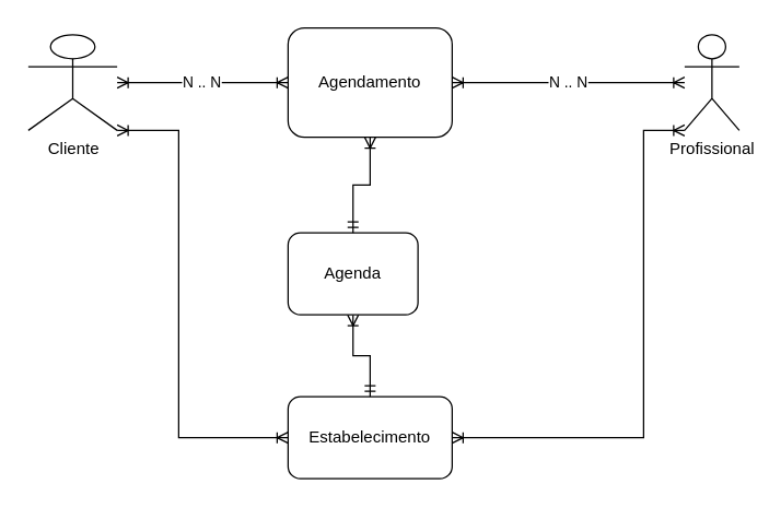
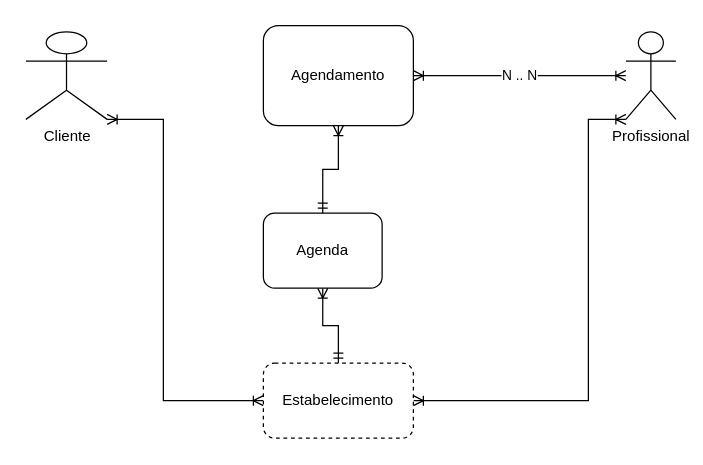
  <mxCell id="0" />
  <mxCell id="1" parent="0" />
  <mxCell id="2" style="edgeStyle=orthogonalEdgeStyle;rounded=0;orthogonalLoop=1;jettySize=auto;html=1;exitX=1;exitY=1;exitDx=0;exitDy=0;exitPerimeter=0;entryX=0;entryY=0.5;entryDx=0;entryDy=0;startArrow=ERoneToMany;startFill=0;endArrow=ERoneToMany;endFill=0;" parent="1" source="3" target="12" edge="1"><mxGeometry relative="1" as="geometry"><Array as="points"><mxPoint x="130" y="95" /><mxPoint x="130" y="320" /></Array></mxGeometry></mxCell>
  <mxCell id="3" value="Cliente" style="shape=umlActor;verticalLabelPosition=bottom;verticalAlign=top;html=1;outlineConnect=0;" parent="1" vertex="1"><mxGeometry x="20" y="25" width="65" height="70" as="geometry" /></mxCell>
  <mxCell id="4" value="" style="edgeStyle=orthogonalEdgeStyle;rounded=0;orthogonalLoop=1;jettySize=auto;html=1;startArrow=ERoneToMany;startFill=0;endArrow=ERmandOne;endFill=0;" parent="1" source="5" target="12" edge="1"><mxGeometry relative="1" as="geometry" /></mxCell>
  <mxCell id="5" value="Agenda" style="rounded=1;whiteSpace=wrap;html=1;" parent="1" vertex="1"><mxGeometry x="210" y="170" width="95" height="60" as="geometry" /></mxCell>
  <mxCell id="6" style="edgeStyle=orthogonalEdgeStyle;rounded=0;orthogonalLoop=1;jettySize=auto;html=1;entryX=1;entryY=0.5;entryDx=0;entryDy=0;startArrow=ERoneToMany;startFill=0;endArrow=ERoneToMany;endFill=0;exitX=0;exitY=1;exitDx=0;exitDy=0;exitPerimeter=0;" parent="1" source="7" target="12" edge="1"><mxGeometry relative="1" as="geometry"><mxPoint x="520" y="100" as="sourcePoint" /><Array as="points"><mxPoint x="470" y="95" /><mxPoint x="470" y="320" /></Array></mxGeometry></mxCell>
  <mxCell id="7" value="Profissional" style="shape=umlActor;verticalLabelPosition=bottom;verticalAlign=top;html=1;outlineConnect=0;" parent="1" vertex="1"><mxGeometry x="500" y="25" width="40" height="70" as="geometry" /></mxCell>
- <mxCell id="8" value="N .. N" style="edgeStyle=orthogonalEdgeStyle;rounded=0;orthogonalLoop=1;jettySize=auto;html=1;startArrow=ERoneToMany;startFill=0;endArrow=ERoneToMany;endFill=0;" parent="1" source="11" target="3" edge="1"><mxGeometry relative="1" as="geometry" /></mxCell>
  <mxCell id="9" value="N .. N" style="edgeStyle=orthogonalEdgeStyle;rounded=0;orthogonalLoop=1;jettySize=auto;html=1;exitX=1;exitY=0.5;exitDx=0;exitDy=0;endArrow=ERoneToMany;endFill=0;startArrow=ERoneToMany;startFill=0;" parent="1" source="11" target="7" edge="1"><mxGeometry relative="1" as="geometry"><Array as="points" /></mxGeometry></mxCell>
  <mxCell id="10" style="edgeStyle=orthogonalEdgeStyle;rounded=0;orthogonalLoop=1;jettySize=auto;html=1;startArrow=ERoneToMany;startFill=0;endArrow=ERmandOne;endFill=0;" parent="1" source="11" target="5" edge="1"><mxGeometry relative="1" as="geometry" /></mxCell>
  <mxCell id="11" value="Agendamento" style="rounded=1;whiteSpace=wrap;html=1;" parent="1" vertex="1"><mxGeometry x="210" y="20" width="120" height="80" as="geometry" /></mxCell>
- <mxCell id="12" value="Estabelecimento" style="rounded=1;whiteSpace=wrap;html=1;" parent="1" vertex="1"><mxGeometry x="210" y="290" width="120" height="60" as="geometry" /></mxCell>
+ <mxCell id="12" value="Estabelecimento" style="rounded=1;whiteSpace=wrap;html=1;dashed=1;" parent="1" vertex="1"><mxGeometry x="210" y="290" width="120" height="60" as="geometry" /></mxCell>
